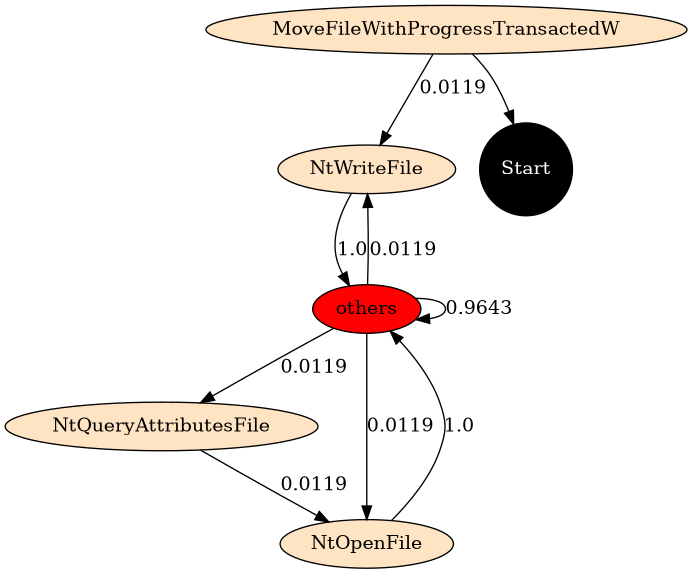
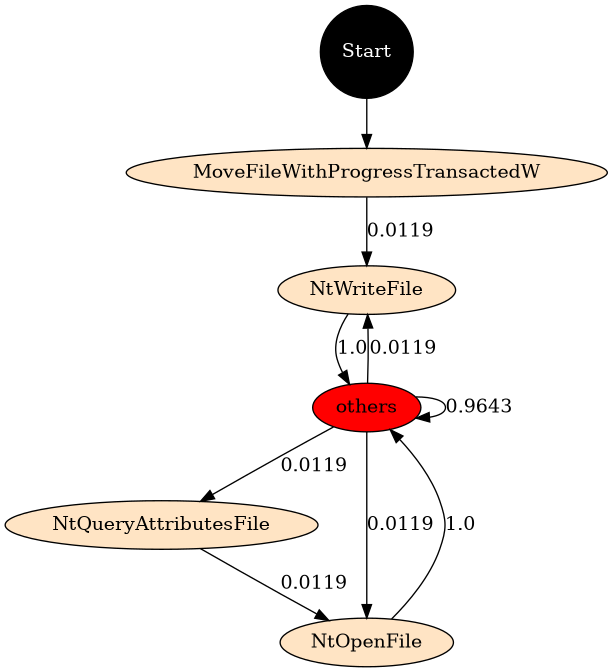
  digraph {
    node [fillcolor=bisque style=filled]
    n1 [label=MoveFileWithProgressTransactedW]
    n2 [label=NtWriteFile]
    n3 [fillcolor=red label=others]
    n4 [label=NtQueryAttributesFile]
    n5 [label=NtOpenFile]
    Start [fillcolor=black fontcolor=white shape=circle]
    n1 -> n2 [label=0.0119]
    n2 -> n3 [label=1.0]
    n3 -> n2 [label=0.0119]
    n3 -> n3 [label=0.9643]
    n3 -> n4 [label=0.0119]
    n3 -> n5 [label=0.0119]
    n4 -> n5 [label=0.0119]
    n5 -> n3 [label=1.0]
-   n1 -> Start
+   Start -> n1
  }
